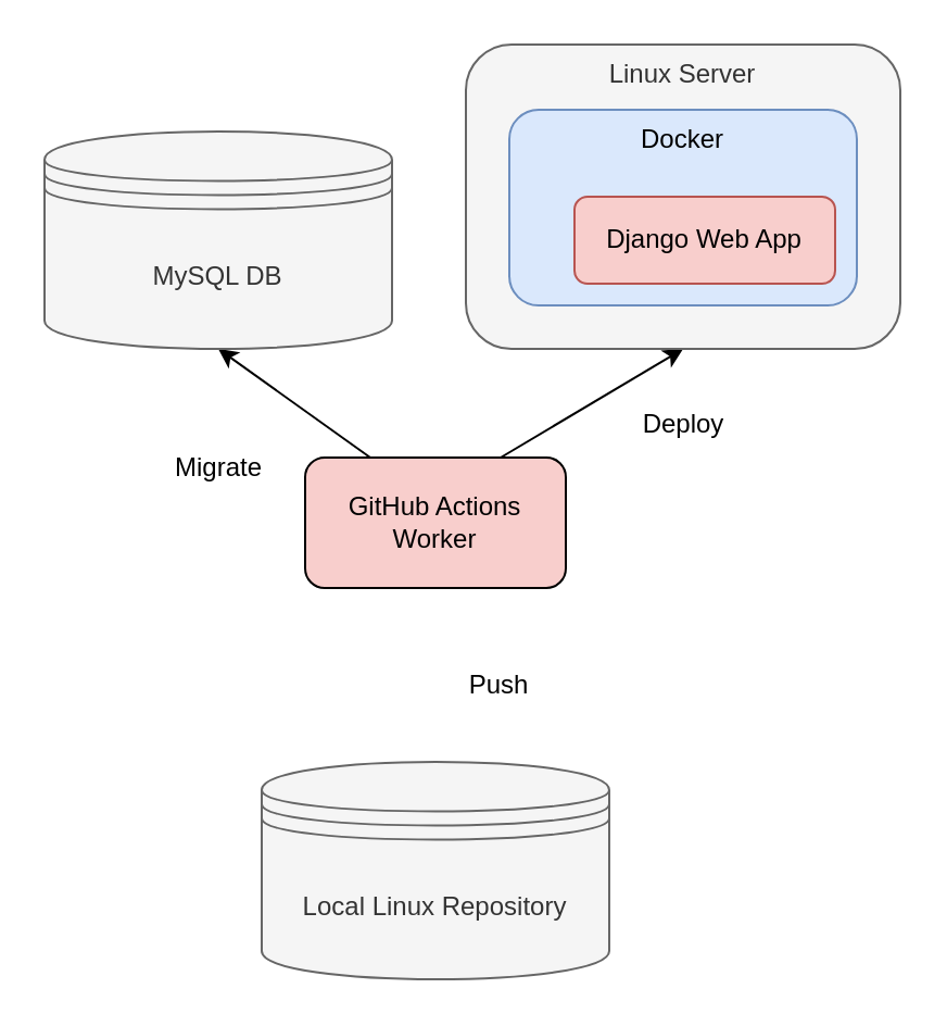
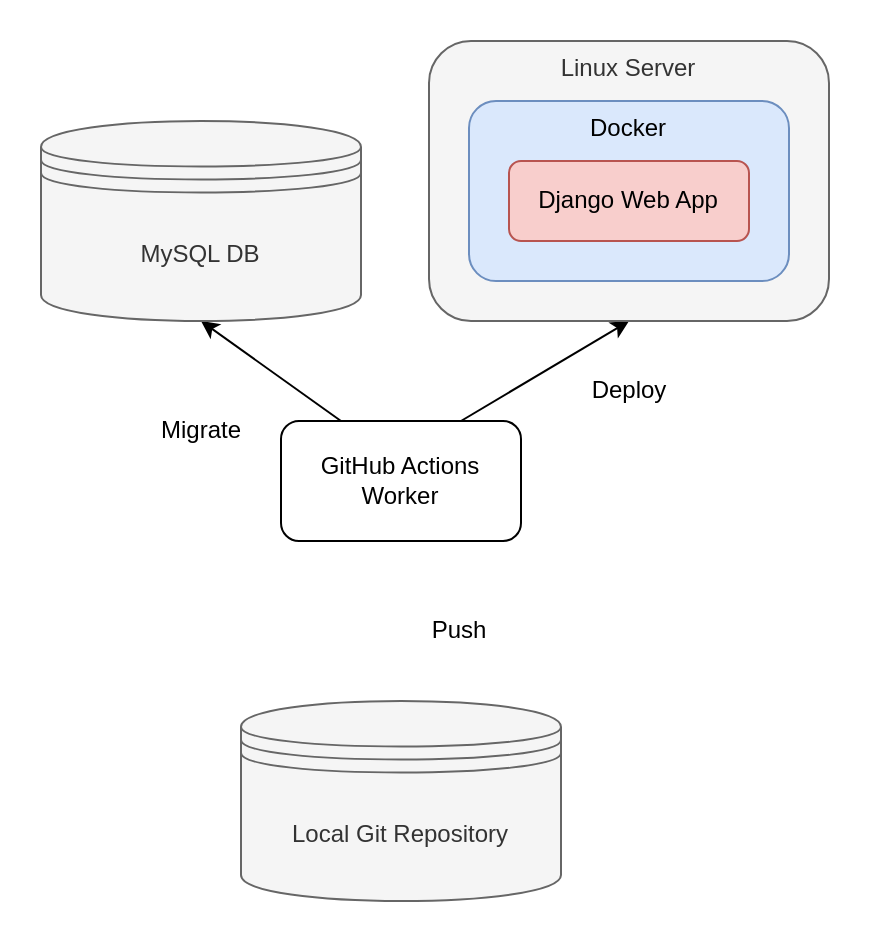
  <mxCell id="0" />
  <mxCell id="1" parent="0" />
  <mxCell id="2" style="rounded=0;orthogonalLoop=1;jettySize=auto;html=1;entryX=0.5;entryY=1;entryDx=0;entryDy=0;exitX=0.25;exitY=0;exitDx=0;exitDy=0;" edge="1" parent="1" source="11" target="6"><mxGeometry relative="1" as="geometry"><mxPoint x="150.608" y="189" as="sourcePoint" /></mxGeometry></mxCell>
  <mxCell id="3" style="rounded=0;orthogonalLoop=1;jettySize=auto;html=1;exitX=0.75;exitY=0;exitDx=0;exitDy=0;entryX=0.5;entryY=1;entryDx=0;entryDy=0;" edge="1" parent="1" source="11" target="7"><mxGeometry relative="1" as="geometry"><mxPoint x="249.383" y="189" as="sourcePoint" /></mxGeometry></mxCell>
- <mxCell id="4" value="&lt;span style=&quot;font-weight: normal;&quot;&gt;Local Linux Repository&lt;/span&gt;" style="shape=datastore;whiteSpace=wrap;html=1;fillColor=#f5f5f5;fontColor=#333333;strokeColor=#666666;fontStyle=1" vertex="1" parent="1"><mxGeometry x="120" y="350" width="160" height="100" as="geometry" /></mxCell>
+ <mxCell id="4" value="&lt;span style=&quot;font-weight: normal;&quot;&gt;Local Git Repository&lt;/span&gt;" style="shape=datastore;whiteSpace=wrap;html=1;fillColor=#f5f5f5;fontColor=#333333;strokeColor=#666666;fontStyle=1" vertex="1" parent="1"><mxGeometry x="120" y="350" width="160" height="100" as="geometry" /></mxCell>
  <mxCell id="5" value="&lt;span&gt;Push&lt;/span&gt;" style="text;html=1;align=center;verticalAlign=middle;resizable=0;points=[];autosize=1;strokeColor=none;fillColor=none;fontStyle=0" vertex="1" parent="1"><mxGeometry x="204" y="300" width="50" height="30" as="geometry" /></mxCell>
  <mxCell id="6" value="MySQL DB" style="shape=datastore;whiteSpace=wrap;html=1;fillColor=#f5f5f5;fontColor=#333333;strokeColor=#666666;" vertex="1" parent="1"><mxGeometry x="20" y="60" width="160" height="100" as="geometry" /></mxCell>
  <mxCell id="7" value="Linux Server" style="rounded=1;whiteSpace=wrap;html=1;verticalAlign=top;fillColor=#f5f5f5;fontColor=#333333;strokeColor=#666666;" vertex="1" parent="1"><mxGeometry x="214" y="20" width="200" height="140" as="geometry" /></mxCell>
  <mxCell id="8" value="Docker" style="rounded=1;whiteSpace=wrap;html=1;horizontal=1;verticalAlign=top;fillColor=#dae8fc;strokeColor=#6c8ebf;" vertex="1" parent="1"><mxGeometry x="234" y="50" width="160" height="90" as="geometry" /></mxCell>
- <mxCell id="9" value="Django Web App" style="rounded=1;whiteSpace=wrap;html=1;fillColor=#f8cecc;strokeColor=#b85450;" vertex="1" parent="1"><mxGeometry x="264" y="90" width="120" height="40" as="geometry" /></mxCell>
+ <mxCell id="9" value="Django Web App" style="rounded=1;whiteSpace=wrap;html=1;fillColor=#f8cecc;strokeColor=#b85450;" vertex="1" parent="1"><mxGeometry x="254" y="80" width="120" height="40" as="geometry" /></mxCell>
  <mxCell id="10" value="Deploy" style="text;html=1;align=center;verticalAlign=middle;resizable=0;points=[];autosize=1;strokeColor=none;fillColor=none;" vertex="1" parent="1"><mxGeometry x="284" y="180" width="60" height="30" as="geometry" /></mxCell>
- <mxCell id="11" value="GitHub Actions Worker" style="rounded=1;whiteSpace=wrap;html=1;fillColor=#f8cecc;" vertex="1" parent="1"><mxGeometry x="140" y="210" width="120" height="60" as="geometry" /></mxCell>
+ <mxCell id="11" value="GitHub Actions Worker" style="rounded=1;whiteSpace=wrap;html=1;" vertex="1" parent="1"><mxGeometry x="140" y="210" width="120" height="60" as="geometry" /></mxCell>
  <mxCell id="12" value="Migrate" style="text;html=1;align=center;verticalAlign=middle;resizable=0;points=[];autosize=1;strokeColor=none;fillColor=none;" vertex="1" parent="1"><mxGeometry x="70" y="200" width="60" height="30" as="geometry" /></mxCell>
